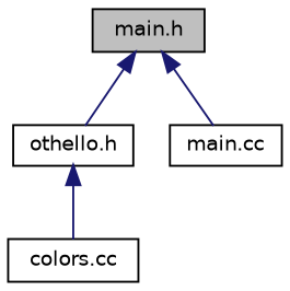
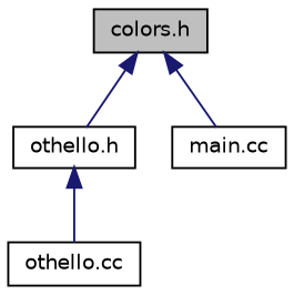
  digraph {
    node [color=black fillcolor=white fontname=Helvetica fontsize=10 shape=record style=filled]
    edge [color=midnightblue dir=back fontname=Helvetica fontsize=10 labelfontname=Helvetica labelfontsize=10 style=solid]
-   n1 [fillcolor=grey75 fontcolor=black height=0.2 label="main.h" width=0.4]
+   n1 [fillcolor=grey75 fontcolor=black height=0.2 label="colors.h" width=0.4]
    n2 [height=0.2 label="othello.h" width=0.4]
    n3 [height=0.2 label="main.cc" width=0.4]
-   n4 [height=0.2 label="colors.cc" width=0.4]
+   n4 [height=0.2 label="othello.cc" width=0.4]
    n1 -> n2
    n1 -> n3
    n2 -> n4
  }
